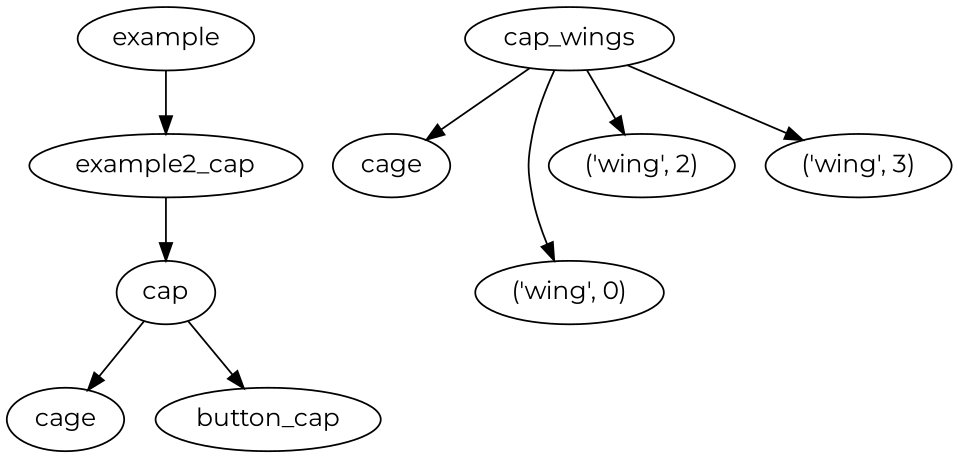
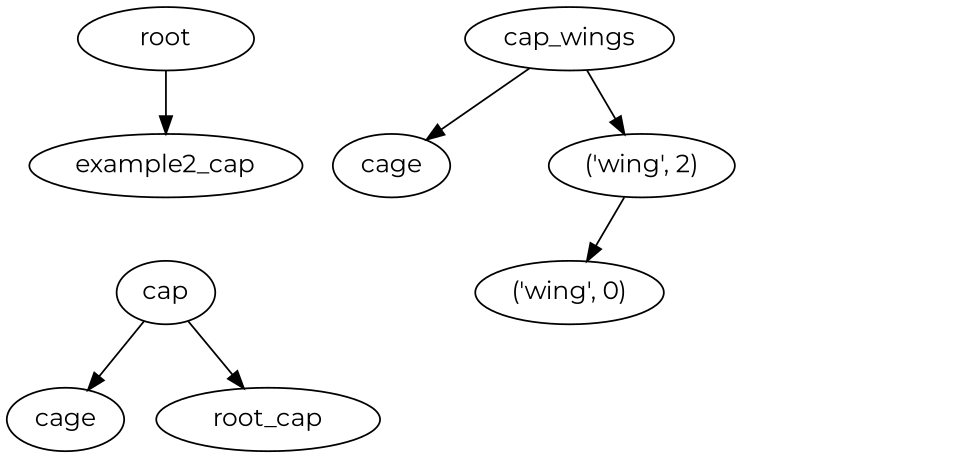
  digraph {
    fontname=Montserrat
    node [fontname=Montserrat]
    edge [fontname=Montserrat]
-   n1 [label=example]
+   n1 [label=root]
    n2 [label=example2_cap]
    n3 [label=cap]
    n4 [label=cage]
-   n5 [label=button_cap]
+   n5 [label=root_cap]
    n6 [label=cap_wings]
    n7 [label=cage]
    n8 [label="\('wing',\ 0\)"]
    n9 [label="\('wing',\ 2\)"]
-   n10 [label="\('wing',\ 3\)"]
    n1 -> n2
-   n2 -> n3
    n3 -> n4
    n3 -> n5
    n6 -> n7
-   n6 -> n8
+   n9 -> n8
    n6 -> n9
-   n6 -> n10
  }
